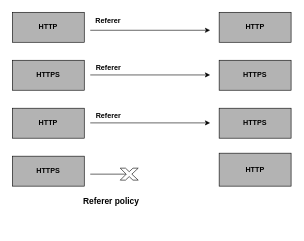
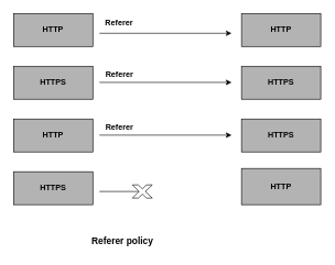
  <mxCell id="0" />
  <mxCell id="1" parent="0" />
  <mxCell id="2" value="&lt;b&gt;HTTP&lt;/b&gt;" style="rounded=0;whiteSpace=wrap;html=1;fillColor=#B3B3B3;" vertex="1" parent="1"><mxGeometry x="20" y="20" width="120" height="50" as="geometry" /></mxCell>
  <mxCell id="3" value="&lt;b&gt;HTTPS&lt;/b&gt;" style="rounded=0;whiteSpace=wrap;html=1;fillColor=#B3B3B3;" vertex="1" parent="1"><mxGeometry x="20" y="100" width="120" height="50" as="geometry" /></mxCell>
  <mxCell id="4" value="&lt;b&gt;HTTP&lt;/b&gt;" style="rounded=0;whiteSpace=wrap;html=1;fillColor=#B3B3B3;" vertex="1" parent="1"><mxGeometry x="20" y="180" width="120" height="50" as="geometry" /></mxCell>
  <mxCell id="5" value="&lt;b&gt;HTTPS&lt;/b&gt;" style="rounded=0;whiteSpace=wrap;html=1;fillColor=#B3B3B3;" vertex="1" parent="1"><mxGeometry x="20" y="260" width="120" height="50" as="geometry" /></mxCell>
  <mxCell id="6" value="&lt;b&gt;HTTP&lt;/b&gt;" style="rounded=0;whiteSpace=wrap;html=1;fillColor=#B3B3B3;" vertex="1" parent="1"><mxGeometry x="365" y="20" width="120" height="50" as="geometry" /></mxCell>
  <mxCell id="7" value="&lt;b&gt;HTTPS&lt;/b&gt;" style="rounded=0;whiteSpace=wrap;html=1;fillColor=#B3B3B3;" vertex="1" parent="1"><mxGeometry x="365" y="100" width="120" height="50" as="geometry" /></mxCell>
  <mxCell id="8" value="&lt;b&gt;HTTPS&lt;/b&gt;" style="rounded=0;whiteSpace=wrap;html=1;fillColor=#B3B3B3;" vertex="1" parent="1"><mxGeometry x="365" y="180" width="120" height="50" as="geometry" /></mxCell>
  <mxCell id="9" value="&lt;b&gt;HTTP&lt;/b&gt;" style="rounded=0;whiteSpace=wrap;html=1;fillColor=#B3B3B3;" vertex="1" parent="1"><mxGeometry x="365" y="255" width="120" height="55" as="geometry" /></mxCell>
  <mxCell id="10" value="" style="endArrow=classic;html=1;rounded=0;" edge="1" parent="1"><mxGeometry width="50" height="50" relative="1" as="geometry"><mxPoint x="150" y="50" as="sourcePoint" /><mxPoint x="350" y="50" as="targetPoint" /></mxGeometry></mxCell>
  <mxCell id="11" value="" style="endArrow=classic;html=1;rounded=0;" edge="1" parent="1"><mxGeometry width="50" height="50" relative="1" as="geometry"><mxPoint x="150" y="124.5" as="sourcePoint" /><mxPoint x="350" y="124.5" as="targetPoint" /></mxGeometry></mxCell>
  <mxCell id="12" value="" style="endArrow=classic;html=1;rounded=0;" edge="1" parent="1"><mxGeometry width="50" height="50" relative="1" as="geometry"><mxPoint x="150" y="204.5" as="sourcePoint" /><mxPoint x="350" y="204.5" as="targetPoint" /></mxGeometry></mxCell>
  <mxCell id="13" value="" style="endArrow=none;html=1;rounded=0;" edge="1" parent="1"><mxGeometry width="50" height="50" relative="1" as="geometry"><mxPoint x="150" y="290" as="sourcePoint" /><mxPoint x="220" y="290" as="targetPoint" /></mxGeometry></mxCell>
  <mxCell id="14" value="" style="verticalLabelPosition=bottom;verticalAlign=top;html=1;shape=mxgraph.basic.x" vertex="1" parent="1"><mxGeometry x="200" y="280" width="30" height="20" as="geometry" /></mxCell>
  <mxCell id="15" value="&lt;b&gt;Referer&lt;/b&gt;" style="text;html=1;align=center;verticalAlign=middle;whiteSpace=wrap;rounded=0;" vertex="1" parent="1"><mxGeometry x="150" y="20" width="60" height="30" as="geometry" /></mxCell>
  <mxCell id="16" value="&lt;b&gt;Referer&lt;/b&gt;" style="text;html=1;align=center;verticalAlign=middle;resizable=0;points=[];autosize=1;strokeColor=none;fillColor=none;" vertex="1" parent="1"><mxGeometry x="145" y="98" width="70" height="30" as="geometry" /></mxCell>
  <mxCell id="17" value="&lt;b&gt;Referer&lt;/b&gt;" style="text;html=1;align=center;verticalAlign=middle;resizable=0;points=[];autosize=1;strokeColor=none;fillColor=none;" vertex="1" parent="1"><mxGeometry x="145" y="178" width="70" height="30" as="geometry" /></mxCell>
- <mxCell id="18" value="&lt;b&gt;&lt;font style=&quot;font-size: 14px;&quot;&gt;Referer policy&lt;/font&gt;&lt;/b&gt;" style="text;html=1;align=center;verticalAlign=middle;whiteSpace=wrap;rounded=0;" vertex="1" parent="1"><mxGeometry x="110" y="320" width="150" height="30" as="geometry" /></mxCell>
+ <mxCell id="18" value="&lt;b&gt;&lt;font style=&quot;font-size: 14px;&quot;&gt;Referer policy&lt;/font&gt;&lt;/b&gt;" style="text;html=1;align=center;verticalAlign=middle;whiteSpace=wrap;rounded=0;" vertex="1" parent="1"><mxGeometry x="110" y="350" width="150" height="30" as="geometry" /></mxCell>
